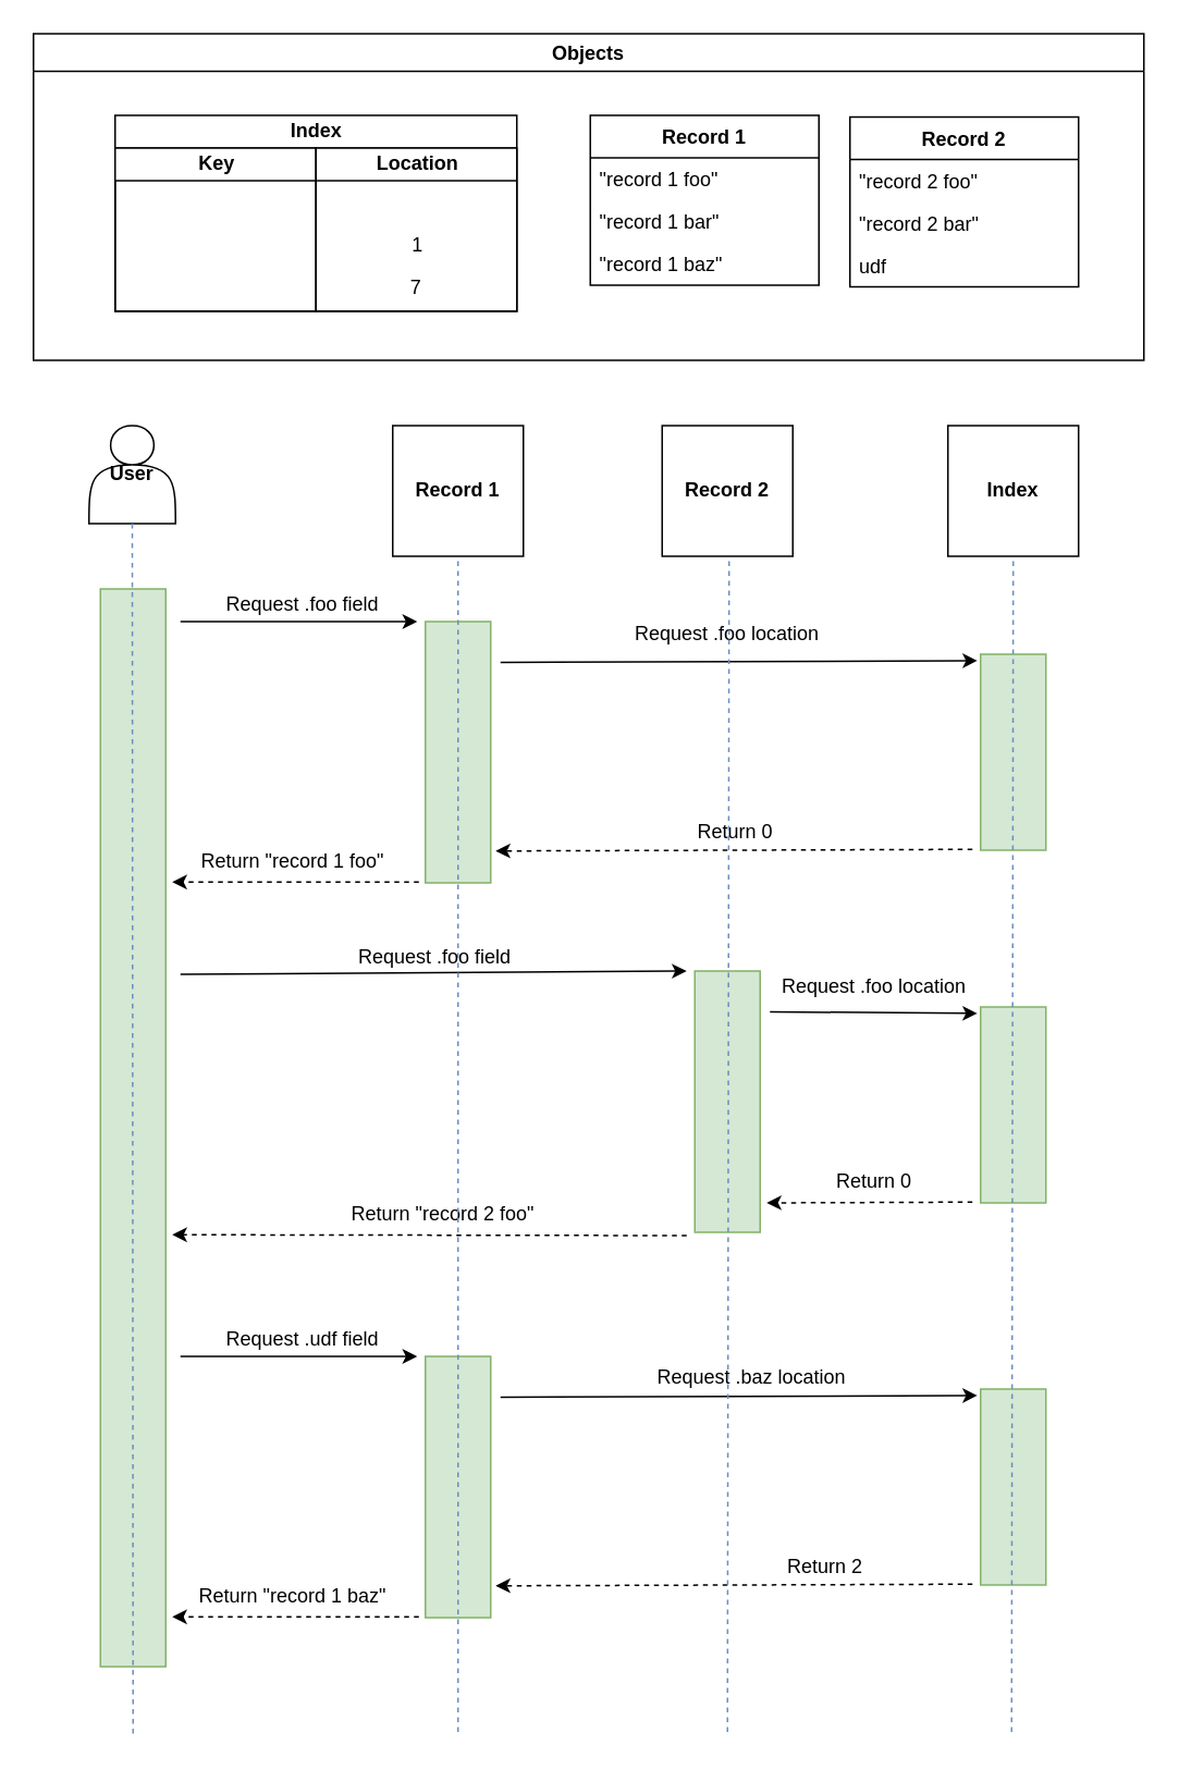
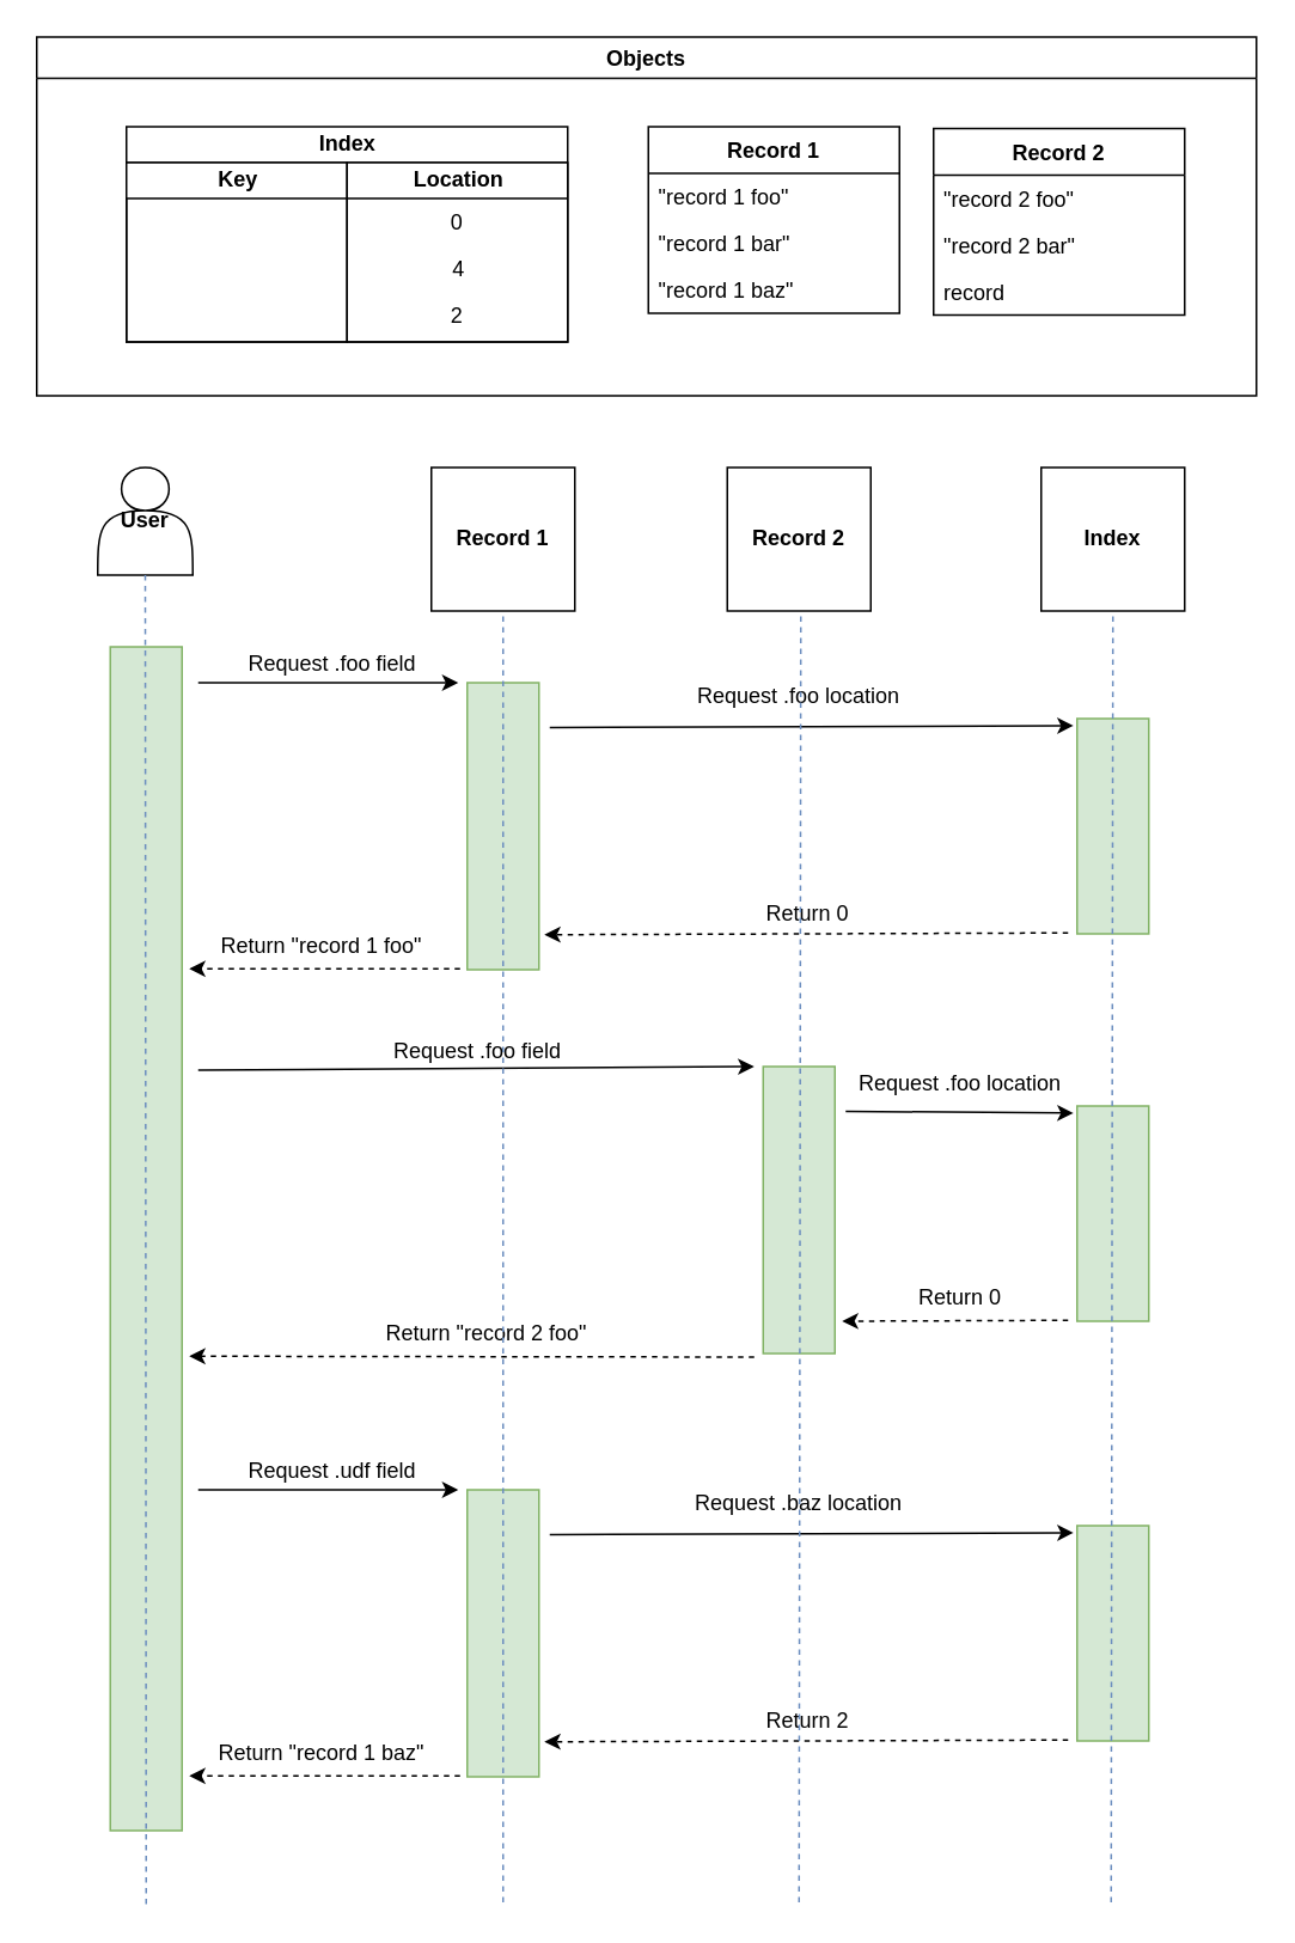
  <mxCell id="0" />
  <mxCell id="1" parent="0" />
  <mxCell id="2" value="&lt;b&gt;Record 1&lt;/b&gt;" style="whiteSpace=wrap;html=1;aspect=fixed;" vertex="1" parent="1"><mxGeometry x="240" y="260" width="80" height="80" as="geometry" /></mxCell>
  <mxCell id="3" value="&lt;b&gt;Index&lt;/b&gt;" style="whiteSpace=wrap;html=1;aspect=fixed;" vertex="1" parent="1"><mxGeometry x="580" y="260" width="80" height="80" as="geometry" /></mxCell>
  <mxCell id="4" value="&lt;b&gt;User&lt;/b&gt;" style="shape=actor;whiteSpace=wrap;html=1;" vertex="1" parent="1"><mxGeometry x="54" y="260" width="53" height="60" as="geometry" /></mxCell>
  <mxCell id="5" value="" style="rounded=0;whiteSpace=wrap;html=1;fillColor=#d5e8d4;strokeColor=#82b366;" vertex="1" parent="1"><mxGeometry x="61" y="360" width="40" height="660" as="geometry" /></mxCell>
  <mxCell id="6" value="" style="rounded=0;whiteSpace=wrap;html=1;fillColor=#d5e8d4;strokeColor=#82b366;" vertex="1" parent="1"><mxGeometry x="260" y="380" width="40" height="160" as="geometry" /></mxCell>
  <mxCell id="7" value="" style="endArrow=classic;html=1;entryX=-0.125;entryY=0;entryDx=0;entryDy=0;entryPerimeter=0;" edge="1" parent="1" target="6"><mxGeometry width="50" height="50" relative="1" as="geometry"><mxPoint x="110" y="380" as="sourcePoint" /><mxPoint x="205.5" y="400" as="targetPoint" /></mxGeometry></mxCell>
  <mxCell id="8" value="Request .foo field" style="text;html=1;strokeColor=none;fillColor=none;align=center;verticalAlign=middle;whiteSpace=wrap;rounded=0;" vertex="1" parent="1"><mxGeometry x="130" y="360" width="110" height="20" as="geometry" /></mxCell>
  <mxCell id="9" value="&lt;b&gt;Record 2&lt;/b&gt;" style="whiteSpace=wrap;html=1;aspect=fixed;" vertex="1" parent="1"><mxGeometry x="405" y="260" width="80" height="80" as="geometry" /></mxCell>
  <mxCell id="10" value="" style="rounded=0;whiteSpace=wrap;html=1;fillColor=#d5e8d4;strokeColor=#82b366;" vertex="1" parent="1"><mxGeometry x="600" y="400" width="40" height="120" as="geometry" /></mxCell>
  <mxCell id="11" value="" style="endArrow=classic;html=1;entryX=-0.05;entryY=0.033;entryDx=0;entryDy=0;entryPerimeter=0;exitX=1.15;exitY=0.156;exitDx=0;exitDy=0;exitPerimeter=0;" edge="1" parent="1" source="6" target="10"><mxGeometry width="50" height="50" relative="1" as="geometry"><mxPoint x="360" y="570" as="sourcePoint" /><mxPoint x="410" y="520" as="targetPoint" /></mxGeometry></mxCell>
  <mxCell id="12" value="Request .foo location" style="text;html=1;strokeColor=none;fillColor=none;align=center;verticalAlign=middle;whiteSpace=wrap;rounded=0;" vertex="1" parent="1"><mxGeometry x="380" y="378" width="130" height="20" as="geometry" /></mxCell>
  <mxCell id="13" value="" style="endArrow=classic;html=1;entryX=-0.05;entryY=0.033;entryDx=0;entryDy=0;entryPerimeter=0;exitX=1.15;exitY=0.156;exitDx=0;exitDy=0;exitPerimeter=0;dashed=1;" edge="1" parent="1"><mxGeometry width="50" height="50" relative="1" as="geometry"><mxPoint x="595" y="519.5" as="sourcePoint" /><mxPoint x="303" y="520.5" as="targetPoint" /></mxGeometry></mxCell>
  <mxCell id="14" value="Return 0" style="text;html=1;strokeColor=none;fillColor=none;align=center;verticalAlign=middle;whiteSpace=wrap;rounded=0;" vertex="1" parent="1"><mxGeometry x="385" y="499" width="130" height="20" as="geometry" /></mxCell>
  <mxCell id="15" value="" style="endArrow=classic;html=1;entryX=-0.125;entryY=0;entryDx=0;entryDy=0;entryPerimeter=0;exitX=1.075;exitY=0.1;exitDx=0;exitDy=0;exitPerimeter=0;dashed=1;" edge="1" parent="1"><mxGeometry width="50" height="50" relative="1" as="geometry"><mxPoint x="256" y="539.5" as="sourcePoint" /><mxPoint x="105" y="539.5" as="targetPoint" /></mxGeometry></mxCell>
  <mxCell id="16" value="Return &quot;record 1 foo&quot;" style="text;html=1;strokeColor=none;fillColor=none;align=center;verticalAlign=middle;whiteSpace=wrap;rounded=0;" vertex="1" parent="1"><mxGeometry x="114" y="517" width="130" height="20" as="geometry" /></mxCell>
  <mxCell id="17" value="" style="rounded=0;whiteSpace=wrap;html=1;fillColor=#d5e8d4;strokeColor=#82b366;" vertex="1" parent="1"><mxGeometry x="425" y="594" width="40" height="160" as="geometry" /></mxCell>
  <mxCell id="18" value="" style="endArrow=classic;html=1;entryX=-0.125;entryY=0;entryDx=0;entryDy=0;entryPerimeter=0;" edge="1" parent="1" target="17"><mxGeometry width="50" height="50" relative="1" as="geometry"><mxPoint x="110" y="596" as="sourcePoint" /><mxPoint x="205.5" y="616" as="targetPoint" /></mxGeometry></mxCell>
  <mxCell id="19" value="Request .foo field" style="text;html=1;strokeColor=none;fillColor=none;align=center;verticalAlign=middle;whiteSpace=wrap;rounded=0;" vertex="1" parent="1"><mxGeometry x="211" y="576" width="110" height="20" as="geometry" /></mxCell>
  <mxCell id="20" value="" style="rounded=0;whiteSpace=wrap;html=1;fillColor=#d5e8d4;strokeColor=#82b366;" vertex="1" parent="1"><mxGeometry x="600" y="616" width="40" height="120" as="geometry" /></mxCell>
  <mxCell id="21" value="" style="endArrow=classic;html=1;entryX=-0.05;entryY=0.033;entryDx=0;entryDy=0;entryPerimeter=0;exitX=1.15;exitY=0.156;exitDx=0;exitDy=0;exitPerimeter=0;" edge="1" parent="1" source="17" target="20"><mxGeometry width="50" height="50" relative="1" as="geometry"><mxPoint x="360" y="786" as="sourcePoint" /><mxPoint x="410" y="736" as="targetPoint" /></mxGeometry></mxCell>
  <mxCell id="22" value="Request .foo location" style="text;html=1;strokeColor=none;fillColor=none;align=center;verticalAlign=middle;whiteSpace=wrap;rounded=0;" vertex="1" parent="1"><mxGeometry x="470" y="594" width="130" height="20" as="geometry" /></mxCell>
  <mxCell id="23" value="" style="endArrow=classic;html=1;exitX=1.15;exitY=0.156;exitDx=0;exitDy=0;exitPerimeter=0;dashed=1;" edge="1" parent="1"><mxGeometry width="50" height="50" relative="1" as="geometry"><mxPoint x="595" y="735.5" as="sourcePoint" /><mxPoint x="469" y="736" as="targetPoint" /></mxGeometry></mxCell>
  <mxCell id="24" value="Return 0" style="text;html=1;strokeColor=none;fillColor=none;align=center;verticalAlign=middle;whiteSpace=wrap;rounded=0;" vertex="1" parent="1"><mxGeometry x="470" y="713" width="130" height="20" as="geometry" /></mxCell>
  <mxCell id="25" value="" style="endArrow=classic;html=1;entryX=-0.125;entryY=0;entryDx=0;entryDy=0;entryPerimeter=0;dashed=1;" edge="1" parent="1"><mxGeometry width="50" height="50" relative="1" as="geometry"><mxPoint x="420" y="756" as="sourcePoint" /><mxPoint x="105" y="755.5" as="targetPoint" /></mxGeometry></mxCell>
  <mxCell id="26" value="Return &quot;record 2 foo&quot;" style="text;html=1;strokeColor=none;fillColor=none;align=center;verticalAlign=middle;whiteSpace=wrap;rounded=0;" vertex="1" parent="1"><mxGeometry x="205.5" y="733" width="130" height="20" as="geometry" /></mxCell>
  <mxCell id="27" value="" style="rounded=0;whiteSpace=wrap;html=1;fillColor=#d5e8d4;strokeColor=#82b366;" vertex="1" parent="1"><mxGeometry x="260" y="830" width="40" height="160" as="geometry" /></mxCell>
  <mxCell id="28" value="" style="endArrow=classic;html=1;entryX=-0.125;entryY=0;entryDx=0;entryDy=0;entryPerimeter=0;" edge="1" parent="1" target="27"><mxGeometry width="50" height="50" relative="1" as="geometry"><mxPoint x="110" y="830" as="sourcePoint" /><mxPoint x="205.5" y="850" as="targetPoint" /></mxGeometry></mxCell>
  <mxCell id="29" value="Request .udf field" style="text;html=1;strokeColor=none;fillColor=none;align=center;verticalAlign=middle;whiteSpace=wrap;rounded=0;" vertex="1" parent="1"><mxGeometry x="130" y="810" width="110" height="20" as="geometry" /></mxCell>
  <mxCell id="30" value="" style="rounded=0;whiteSpace=wrap;html=1;fillColor=#d5e8d4;strokeColor=#82b366;" vertex="1" parent="1"><mxGeometry x="600" y="850" width="40" height="120" as="geometry" /></mxCell>
  <mxCell id="31" value="" style="endArrow=classic;html=1;entryX=-0.05;entryY=0.033;entryDx=0;entryDy=0;entryPerimeter=0;exitX=1.15;exitY=0.156;exitDx=0;exitDy=0;exitPerimeter=0;" edge="1" parent="1" source="27" target="30"><mxGeometry width="50" height="50" relative="1" as="geometry"><mxPoint x="360" y="1020" as="sourcePoint" /><mxPoint x="410" y="970" as="targetPoint" /></mxGeometry></mxCell>
- <mxCell id="32" value="Request .baz location" style="text;html=1;strokeColor=none;fillColor=none;align=center;verticalAlign=middle;whiteSpace=wrap;rounded=0;" vertex="1" parent="1"><mxGeometry x="395" y="833" width="130" height="20" as="geometry" /></mxCell>
+ <mxCell id="32" value="Request .baz location" style="text;html=1;strokeColor=none;fillColor=none;align=center;verticalAlign=middle;whiteSpace=wrap;rounded=0;" vertex="1" parent="1"><mxGeometry x="380" y="828" width="130" height="20" as="geometry" /></mxCell>
  <mxCell id="33" value="" style="endArrow=classic;html=1;entryX=-0.05;entryY=0.033;entryDx=0;entryDy=0;entryPerimeter=0;exitX=1.15;exitY=0.156;exitDx=0;exitDy=0;exitPerimeter=0;dashed=1;" edge="1" parent="1"><mxGeometry width="50" height="50" relative="1" as="geometry"><mxPoint x="595" y="969.5" as="sourcePoint" /><mxPoint x="303" y="970.5" as="targetPoint" /></mxGeometry></mxCell>
- <mxCell id="34" value="Return 2" style="text;html=1;strokeColor=none;fillColor=none;align=center;verticalAlign=middle;whiteSpace=wrap;rounded=0;" vertex="1" parent="1"><mxGeometry x="440" y="949" width="130" height="20" as="geometry" /></mxCell>
+ <mxCell id="34" value="Return 2" style="text;html=1;strokeColor=none;fillColor=none;align=center;verticalAlign=middle;whiteSpace=wrap;rounded=0;" vertex="1" parent="1"><mxGeometry x="385" y="949" width="130" height="20" as="geometry" /></mxCell>
  <mxCell id="35" value="" style="endArrow=classic;html=1;entryX=-0.125;entryY=0;entryDx=0;entryDy=0;entryPerimeter=0;exitX=1.075;exitY=0.1;exitDx=0;exitDy=0;exitPerimeter=0;dashed=1;" edge="1" parent="1"><mxGeometry width="50" height="50" relative="1" as="geometry"><mxPoint x="256" y="989.5" as="sourcePoint" /><mxPoint x="105" y="989.5" as="targetPoint" /></mxGeometry></mxCell>
  <mxCell id="36" value="Return &quot;record 1 baz&quot;" style="text;html=1;strokeColor=none;fillColor=none;align=center;verticalAlign=middle;whiteSpace=wrap;rounded=0;" vertex="1" parent="1"><mxGeometry x="114" y="967" width="130" height="20" as="geometry" /></mxCell>
  <mxCell id="37" value="Objects" style="swimlane;align=center;startSize=23;" vertex="1" parent="1"><mxGeometry x="20" y="20" width="680" height="200" as="geometry" /></mxCell>
  <mxCell id="38" value="Index" style="swimlane;html=1;childLayout=stackLayout;resizeParent=1;resizeParentMax=0;startSize=20;" vertex="1" parent="37"><mxGeometry x="50" y="50" width="246" height="120" as="geometry" /></mxCell>
  <mxCell id="39" value="Key" style="swimlane;html=1;startSize=20;" vertex="1" parent="38"><mxGeometry y="20" width="123" height="100" as="geometry" /></mxCell>
  <mxCell id="40" value="Location" style="swimlane;html=1;startSize=20;" vertex="1" parent="38"><mxGeometry x="123" y="20" width="123" height="100" as="geometry" /></mxCell>
- <mxCell id="42" value="1" style="text;strokeColor=none;fillColor=none;align=center;verticalAlign=top;spacingLeft=4;spacingRight=4;overflow=hidden;rotatable=0;points=[[0,0.5],[1,0.5]];portConstraint=eastwest;" vertex="1" parent="37"><mxGeometry x="176" y="116" width="119" height="26" as="geometry" /></mxCell>
- <mxCell id="43" value="7" style="text;strokeColor=none;fillColor=none;align=center;verticalAlign=top;spacingLeft=4;spacingRight=4;overflow=hidden;rotatable=0;points=[[0,0.5],[1,0.5]];portConstraint=eastwest;" vertex="1" parent="37"><mxGeometry x="175" y="142" width="119" height="26" as="geometry" /></mxCell>
+ <mxCell id="41" value="0" style="text;strokeColor=none;fillColor=none;align=center;verticalAlign=top;spacingLeft=4;spacingRight=4;overflow=hidden;rotatable=0;points=[[0,0.5],[1,0.5]];portConstraint=eastwest;" vertex="1" parent="40"><mxGeometry x="2" y="20" width="119" height="26" as="geometry" /></mxCell>
+ <mxCell id="42" value="4" style="text;strokeColor=none;fillColor=none;align=center;verticalAlign=top;spacingLeft=4;spacingRight=4;overflow=hidden;rotatable=0;points=[[0,0.5],[1,0.5]];portConstraint=eastwest;" vertex="1" parent="37"><mxGeometry x="176" y="116" width="119" height="26" as="geometry" /></mxCell>
+ <mxCell id="43" value="2" style="text;strokeColor=none;fillColor=none;align=center;verticalAlign=top;spacingLeft=4;spacingRight=4;overflow=hidden;rotatable=0;points=[[0,0.5],[1,0.5]];portConstraint=eastwest;" vertex="1" parent="37"><mxGeometry x="175" y="142" width="119" height="26" as="geometry" /></mxCell>
  <mxCell id="44" value="Record 1" style="swimlane;fontStyle=1;childLayout=stackLayout;horizontal=1;startSize=26;fillColor=none;horizontalStack=0;resizeParent=1;resizeParentMax=0;resizeLast=0;collapsible=1;marginBottom=0;align=center;" vertex="1" parent="37"><mxGeometry x="341" y="50" width="140" height="104" as="geometry" /></mxCell>
  <mxCell id="45" value="&quot;record 1 foo&quot;" style="text;strokeColor=none;fillColor=none;align=left;verticalAlign=top;spacingLeft=4;spacingRight=4;overflow=hidden;rotatable=0;points=[[0,0.5],[1,0.5]];portConstraint=eastwest;" vertex="1" parent="44"><mxGeometry y="26" width="140" height="26" as="geometry" /></mxCell>
  <mxCell id="46" value="&quot;record 1 bar&quot;" style="text;strokeColor=none;fillColor=none;align=left;verticalAlign=top;spacingLeft=4;spacingRight=4;overflow=hidden;rotatable=0;points=[[0,0.5],[1,0.5]];portConstraint=eastwest;" vertex="1" parent="44"><mxGeometry y="52" width="140" height="26" as="geometry" /></mxCell>
  <mxCell id="47" value="&quot;record 1 baz&quot;" style="text;strokeColor=none;fillColor=none;align=left;verticalAlign=top;spacingLeft=4;spacingRight=4;overflow=hidden;rotatable=0;points=[[0,0.5],[1,0.5]];portConstraint=eastwest;" vertex="1" parent="44"><mxGeometry y="78" width="140" height="26" as="geometry" /></mxCell>
  <mxCell id="48" value="Record 2" style="swimlane;fontStyle=1;childLayout=stackLayout;horizontal=1;startSize=26;fillColor=none;horizontalStack=0;resizeParent=1;resizeParentMax=0;resizeLast=0;collapsible=1;marginBottom=0;align=center;" vertex="1" parent="37"><mxGeometry x="500" y="51" width="140" height="104" as="geometry"><mxRectangle x="480" y="601" width="80" height="26" as="alternateBounds" /></mxGeometry></mxCell>
  <mxCell id="49" value="&quot;record 2 foo&quot;" style="text;strokeColor=none;fillColor=none;align=left;verticalAlign=top;spacingLeft=4;spacingRight=4;overflow=hidden;rotatable=0;points=[[0,0.5],[1,0.5]];portConstraint=eastwest;" vertex="1" parent="48"><mxGeometry y="26" width="140" height="26" as="geometry" /></mxCell>
  <mxCell id="50" value="&quot;record 2 bar&quot;" style="text;strokeColor=none;fillColor=none;align=left;verticalAlign=top;spacingLeft=4;spacingRight=4;overflow=hidden;rotatable=0;points=[[0,0.5],[1,0.5]];portConstraint=eastwest;" vertex="1" parent="48"><mxGeometry y="52" width="140" height="26" as="geometry" /></mxCell>
- <mxCell id="51" value="udf" style="text;strokeColor=none;fillColor=none;align=left;verticalAlign=top;spacingLeft=4;spacingRight=4;overflow=hidden;rotatable=0;points=[[0,0.5],[1,0.5]];portConstraint=eastwest;" vertex="1" parent="48"><mxGeometry y="78" width="140" height="26" as="geometry" /></mxCell>
+ <mxCell id="51" value="record" style="text;strokeColor=none;fillColor=none;align=left;verticalAlign=top;spacingLeft=4;spacingRight=4;overflow=hidden;rotatable=0;points=[[0,0.5],[1,0.5]];portConstraint=eastwest;" vertex="1" parent="48"><mxGeometry y="78" width="140" height="26" as="geometry" /></mxCell>
  <mxCell id="52" value="" style="endArrow=none;dashed=1;html=1;entryX=0.5;entryY=1;entryDx=0;entryDy=0;fillColor=#dae8fc;strokeColor=#6c8ebf;" edge="1" parent="1" target="4"><mxGeometry width="50" height="50" relative="1" as="geometry"><mxPoint x="81" y="1061" as="sourcePoint" /><mxPoint x="25" y="250" as="targetPoint" /></mxGeometry></mxCell>
  <mxCell id="53" value="" style="endArrow=none;dashed=1;html=1;entryX=0.5;entryY=1;entryDx=0;entryDy=0;fillColor=#dae8fc;strokeColor=#6c8ebf;" edge="1" parent="1" target="2"><mxGeometry width="50" height="50" relative="1" as="geometry"><mxPoint x="280" y="1060" as="sourcePoint" /><mxPoint x="91" y="350" as="targetPoint" /></mxGeometry></mxCell>
  <mxCell id="54" value="" style="endArrow=none;dashed=1;html=1;entryX=0.5;entryY=1;entryDx=0;entryDy=0;fillColor=#dae8fc;strokeColor=#6c8ebf;" edge="1" parent="1" target="3"><mxGeometry width="50" height="50" relative="1" as="geometry"><mxPoint x="619" y="1060" as="sourcePoint" /><mxPoint x="619" y="530" as="targetPoint" /></mxGeometry></mxCell>
  <mxCell id="55" value="" style="endArrow=none;dashed=1;html=1;entryX=0.5;entryY=1;entryDx=0;entryDy=0;fillColor=#dae8fc;strokeColor=#6c8ebf;" edge="1" parent="1"><mxGeometry width="50" height="50" relative="1" as="geometry"><mxPoint x="445" y="1060" as="sourcePoint" /><mxPoint x="446" y="340" as="targetPoint" /></mxGeometry></mxCell>
